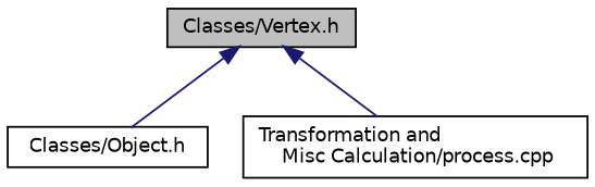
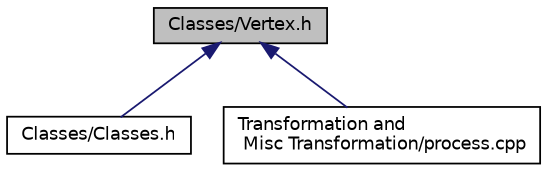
  digraph {
    node [color=black fillcolor=white fontname=Helvetica fontsize=10 shape=record style=filled]
    edge [color=midnightblue dir=back fontname=Helvetica fontsize=10 labelfontname=Helvetica labelfontsize=10 style=solid]
    n1 [fillcolor=grey75 fontcolor=black height=0.2 label="Classes/Vertex.h" width=0.4]
-   n2 [height=0.2 label="Classes/Object.h" width=0.4]
-   n3 [height=0.2 label="Transformation and\l Misc Calculation/process.cpp" width=0.4]
+   n2 [height=0.2 label="Classes/Classes.h" width=0.4]
+   n3 [height=0.2 label="Transformation and\l Misc Transformation/process.cpp" width=0.4]
    n1 -> n2
    n1 -> n3
  }
